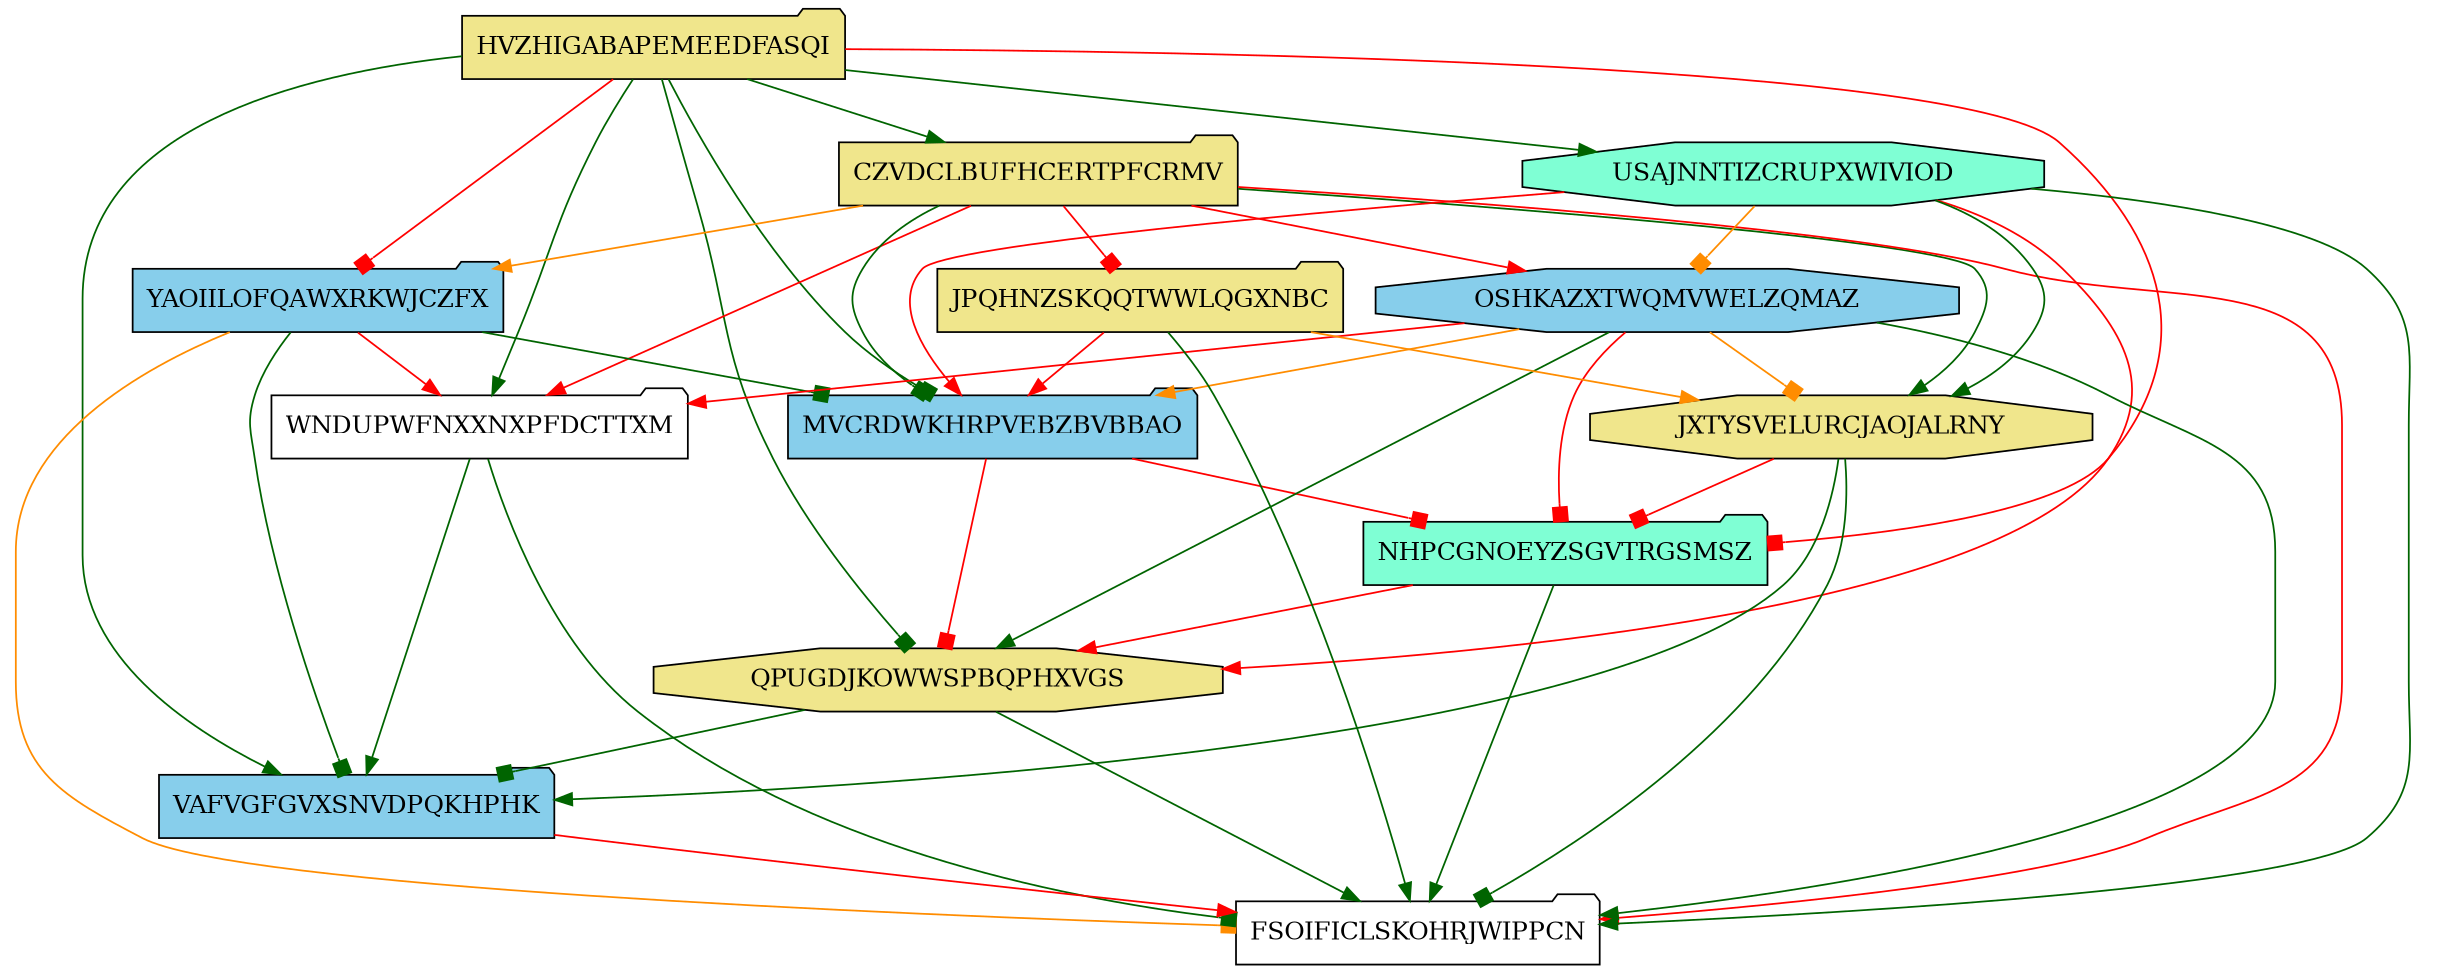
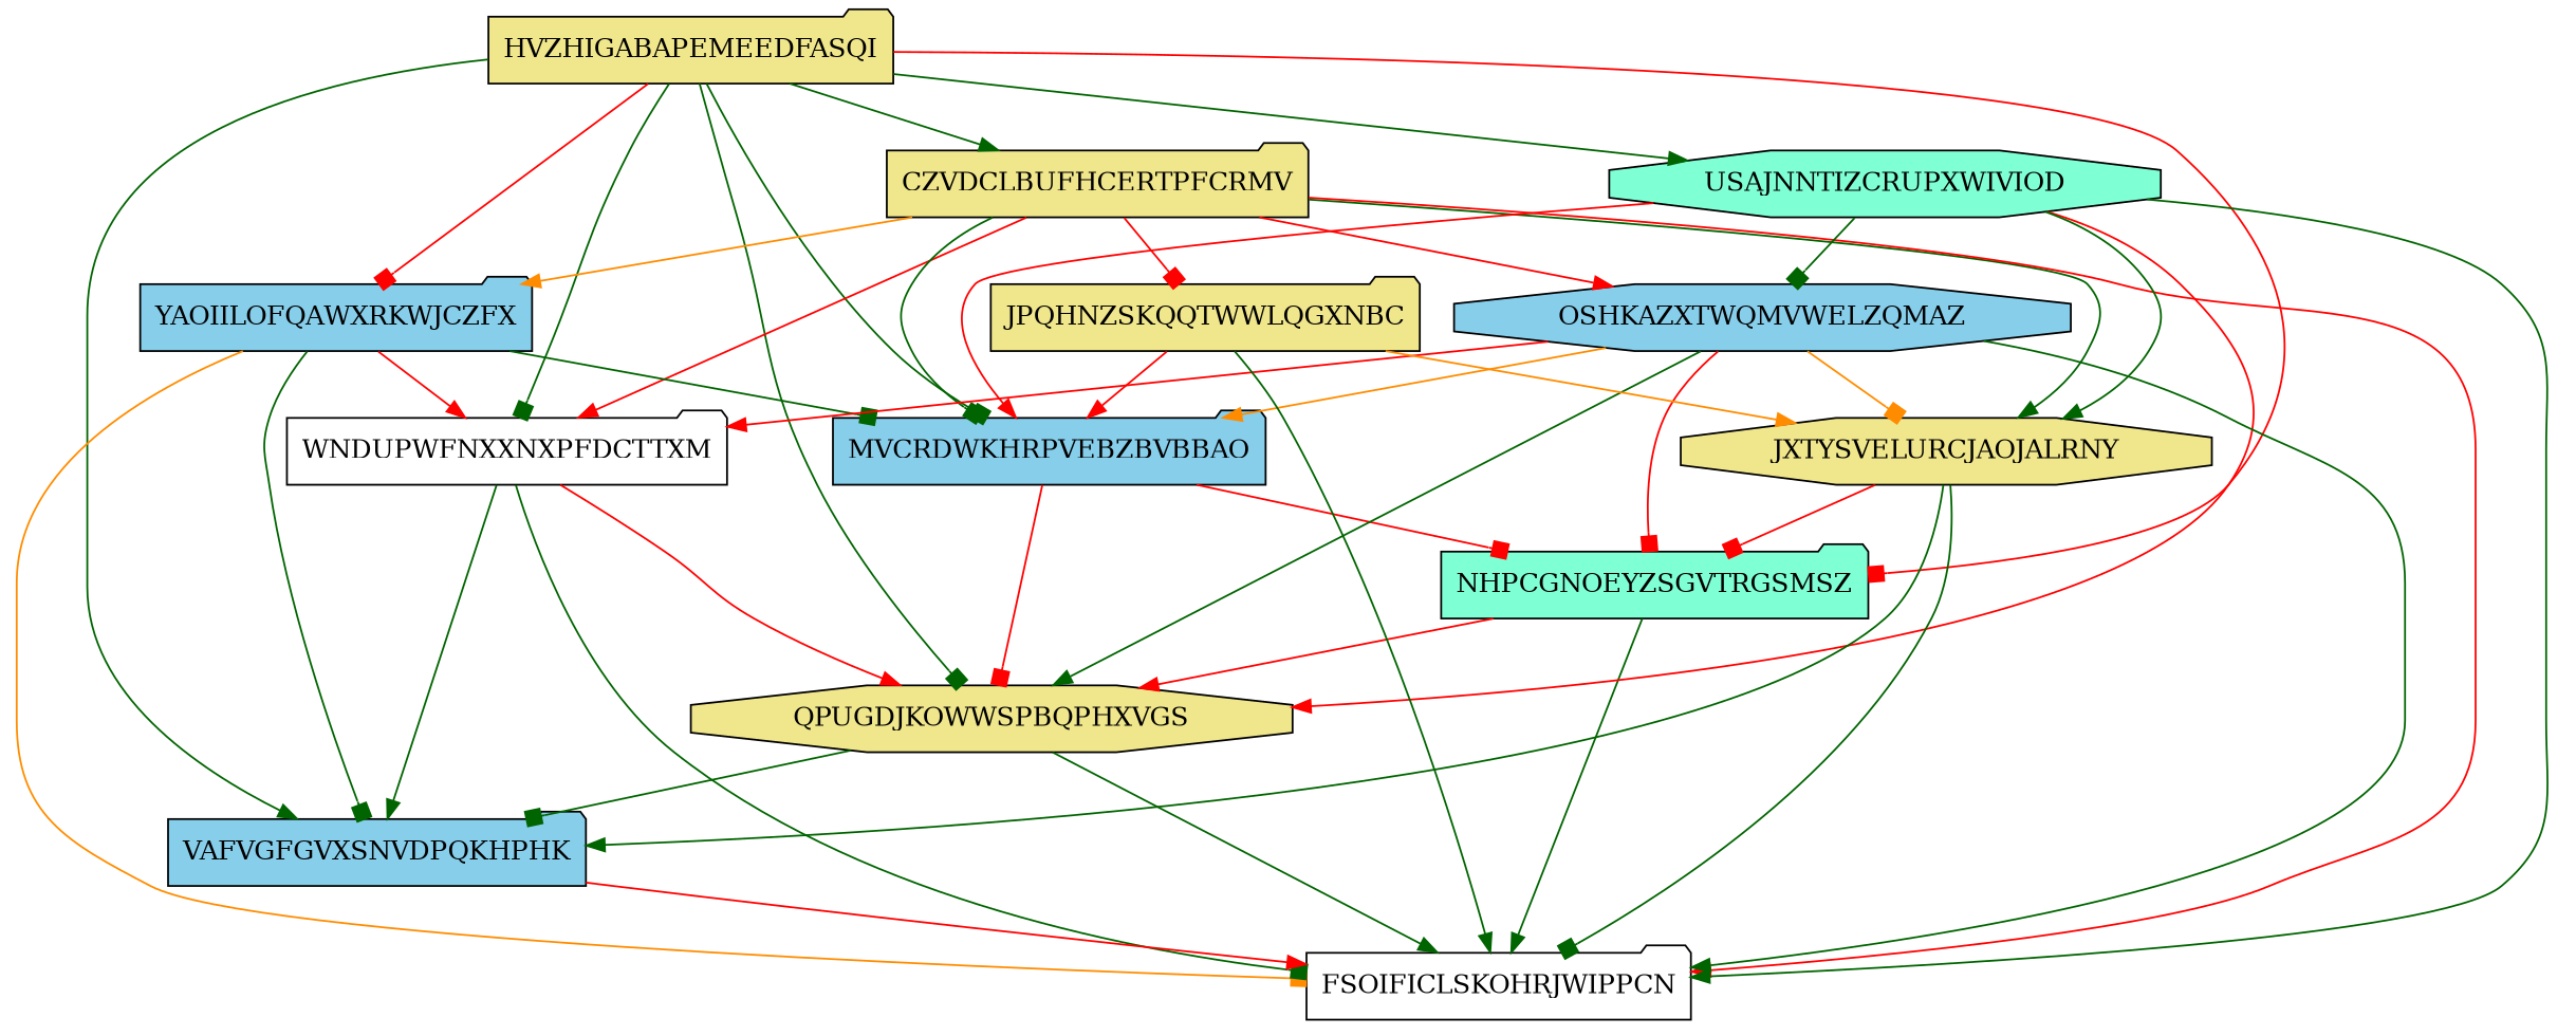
  digraph {
    node [Weight=15 fillcolor=khaki shape=folder style=filled]
    edge [Weight=13 arrowhead=normal color=darkgreen]
    HVZHIGABAPEMEEDFASQI [Weight=10]
    CZVDCLBUFHCERTPFCRMV [Weight=14]
    YAOIILOFQAWXRKWJCZFX [Weight=20 fillcolor=skyblue]
    WNDUPWFNXXNXPFDCTTXM [Weight=19 fillcolor=white]
    MVCRDWKHRPVEBZBVBBAO [Weight=19 fillcolor=skyblue]
    NHPCGNOEYZSGVTRGSMSZ [fillcolor=aquamarine]
    QPUGDJKOWWSPBQPHXVGS [Weight=20 shape=octagon]
    VAFVGFGVXSNVDPQKHPHK [fillcolor=skyblue]
    USAJNNTIZCRUPXWIVIOD [fillcolor=aquamarine shape=octagon]
    OSHKAZXTWQMVWELZQMAZ [Weight=14 fillcolor=skyblue shape=octagon]
    JPQHNZSKQQTWWLQGXNBC [Weight=17]
    JXTYSVELURCJAOJALRNY [Weight=18 shape=octagon]
    FSOIFICLSKOHRJWIPPCN [Weight=17 fillcolor=white]
    HVZHIGABAPEMEEDFASQI -> CZVDCLBUFHCERTPFCRMV [Weight=10]
    HVZHIGABAPEMEEDFASQI -> YAOIILOFQAWXRKWJCZFX [arrowhead=box color=red]
-   HVZHIGABAPEMEEDFASQI -> WNDUPWFNXXNXPFDCTTXM [Weight=20]
+   HVZHIGABAPEMEEDFASQI -> WNDUPWFNXXNXPFDCTTXM [Weight=20 arrowhead=box]
    HVZHIGABAPEMEEDFASQI -> MVCRDWKHRPVEBZBVBBAO [Weight=10 arrowhead=box]
    HVZHIGABAPEMEEDFASQI -> NHPCGNOEYZSGVTRGSMSZ [arrowhead=box color=red]
    HVZHIGABAPEMEEDFASQI -> QPUGDJKOWWSPBQPHXVGS [Weight=15 arrowhead=box]
    HVZHIGABAPEMEEDFASQI -> VAFVGFGVXSNVDPQKHPHK [Weight=12]
    HVZHIGABAPEMEEDFASQI -> USAJNNTIZCRUPXWIVIOD [Weight=11]
    CZVDCLBUFHCERTPFCRMV -> YAOIILOFQAWXRKWJCZFX [Weight=12 color=darkorange]
    CZVDCLBUFHCERTPFCRMV -> WNDUPWFNXXNXPFDCTTXM [Weight=11 color=red]
    CZVDCLBUFHCERTPFCRMV -> MVCRDWKHRPVEBZBVBBAO [Weight=19 arrowhead=box]
    CZVDCLBUFHCERTPFCRMV -> OSHKAZXTWQMVWELZQMAZ [Weight=18 color=red]
    CZVDCLBUFHCERTPFCRMV -> JPQHNZSKQQTWWLQGXNBC [Weight=19 arrowhead=box color=red]
    CZVDCLBUFHCERTPFCRMV -> JXTYSVELURCJAOJALRNY [Weight=16]
    CZVDCLBUFHCERTPFCRMV -> FSOIFICLSKOHRJWIPPCN [Weight=12 color=red]
    YAOIILOFQAWXRKWJCZFX -> WNDUPWFNXXNXPFDCTTXM [Weight=15 color=red]
    YAOIILOFQAWXRKWJCZFX -> MVCRDWKHRPVEBZBVBBAO [arrowhead=box]
    YAOIILOFQAWXRKWJCZFX -> VAFVGFGVXSNVDPQKHPHK [Weight=15 arrowhead=box]
    YAOIILOFQAWXRKWJCZFX -> FSOIFICLSKOHRJWIPPCN [Weight=14 arrowhead=box color=darkorange]
+   WNDUPWFNXXNXPFDCTTXM -> QPUGDJKOWWSPBQPHXVGS [color=red]
    WNDUPWFNXXNXPFDCTTXM -> VAFVGFGVXSNVDPQKHPHK [Weight=12]
    WNDUPWFNXXNXPFDCTTXM -> FSOIFICLSKOHRJWIPPCN [arrowhead=box]
    MVCRDWKHRPVEBZBVBBAO -> NHPCGNOEYZSGVTRGSMSZ [Weight=18 arrowhead=box color=red]
    MVCRDWKHRPVEBZBVBBAO -> QPUGDJKOWWSPBQPHXVGS [Weight=10 arrowhead=box color=red]
    NHPCGNOEYZSGVTRGSMSZ -> QPUGDJKOWWSPBQPHXVGS [Weight=11 color=red]
    NHPCGNOEYZSGVTRGSMSZ -> FSOIFICLSKOHRJWIPPCN [Weight=12]
    QPUGDJKOWWSPBQPHXVGS -> VAFVGFGVXSNVDPQKHPHK [Weight=11 arrowhead=box]
    QPUGDJKOWWSPBQPHXVGS -> FSOIFICLSKOHRJWIPPCN
    VAFVGFGVXSNVDPQKHPHK -> FSOIFICLSKOHRJWIPPCN [Weight=15 color=red]
    USAJNNTIZCRUPXWIVIOD -> MVCRDWKHRPVEBZBVBBAO [Weight=16 color=red]
    USAJNNTIZCRUPXWIVIOD -> QPUGDJKOWWSPBQPHXVGS [Weight=17 color=red]
-   USAJNNTIZCRUPXWIVIOD -> OSHKAZXTWQMVWELZQMAZ [arrowhead=box color=darkorange]
+   USAJNNTIZCRUPXWIVIOD -> OSHKAZXTWQMVWELZQMAZ [arrowhead=box]
    USAJNNTIZCRUPXWIVIOD -> JXTYSVELURCJAOJALRNY [Weight=10]
    USAJNNTIZCRUPXWIVIOD -> FSOIFICLSKOHRJWIPPCN [Weight=15]
    OSHKAZXTWQMVWELZQMAZ -> WNDUPWFNXXNXPFDCTTXM [Weight=11 color=red]
    OSHKAZXTWQMVWELZQMAZ -> MVCRDWKHRPVEBZBVBBAO [Weight=19 color=darkorange]
    OSHKAZXTWQMVWELZQMAZ -> NHPCGNOEYZSGVTRGSMSZ [Weight=19 arrowhead=box color=red]
    OSHKAZXTWQMVWELZQMAZ -> QPUGDJKOWWSPBQPHXVGS
    OSHKAZXTWQMVWELZQMAZ -> JXTYSVELURCJAOJALRNY [Weight=15 arrowhead=box color=darkorange]
    OSHKAZXTWQMVWELZQMAZ -> FSOIFICLSKOHRJWIPPCN [Weight=14]
    JPQHNZSKQQTWWLQGXNBC -> MVCRDWKHRPVEBZBVBBAO [Weight=14 color=red]
    JPQHNZSKQQTWWLQGXNBC -> JXTYSVELURCJAOJALRNY [Weight=11 color=darkorange]
    JPQHNZSKQQTWWLQGXNBC -> FSOIFICLSKOHRJWIPPCN [Weight=19]
    JXTYSVELURCJAOJALRNY -> NHPCGNOEYZSGVTRGSMSZ [Weight=18 arrowhead=box color=red]
    JXTYSVELURCJAOJALRNY -> VAFVGFGVXSNVDPQKHPHK [Weight=15]
    JXTYSVELURCJAOJALRNY -> FSOIFICLSKOHRJWIPPCN [arrowhead=box]
  }
